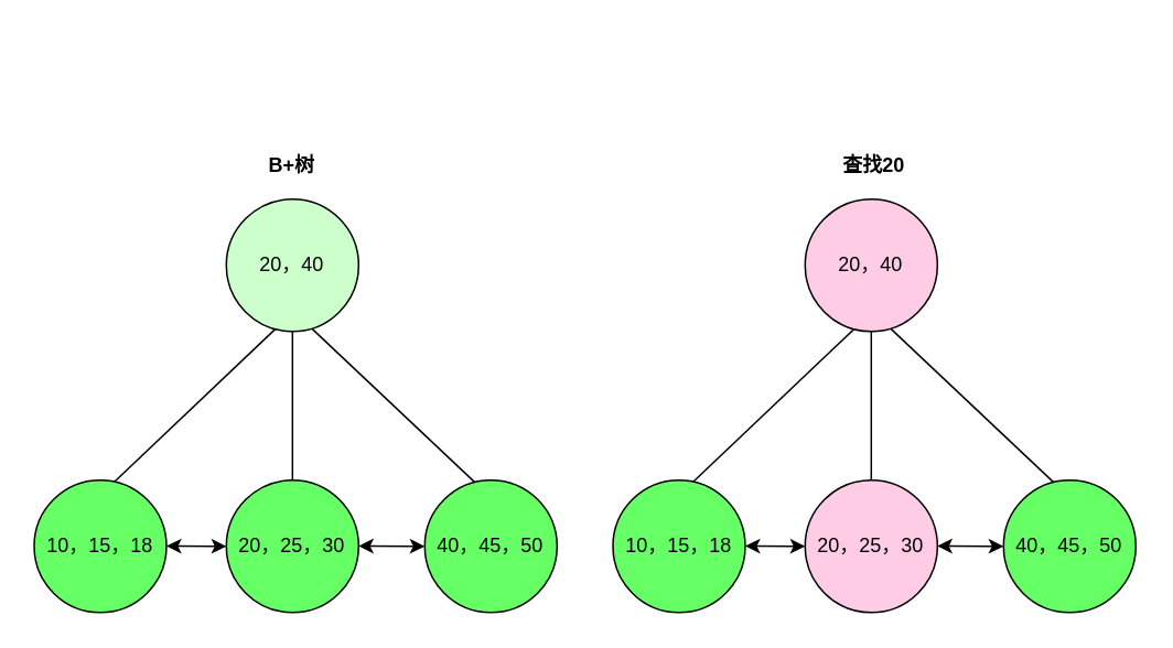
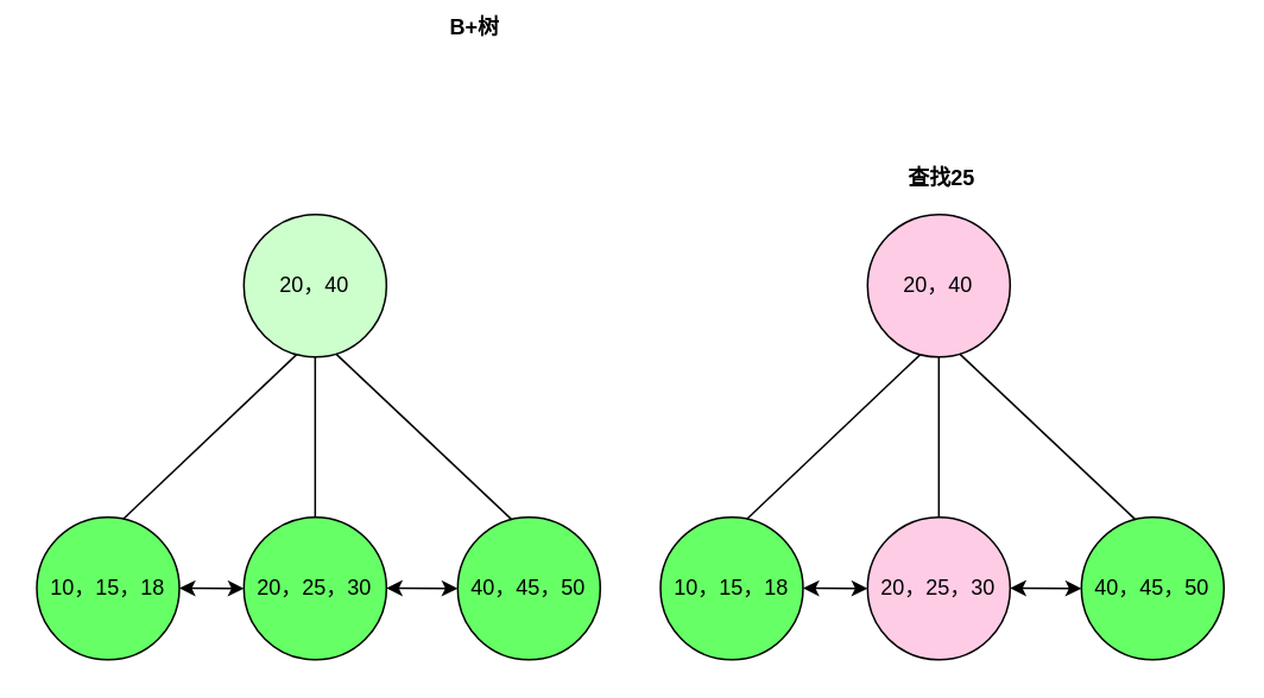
  <mxCell id="0" />
  <mxCell id="1" parent="0" />
  <mxCell id="2" style="edgeStyle=orthogonalEdgeStyle;rounded=0;orthogonalLoop=1;jettySize=auto;html=1;exitX=0.5;exitY=1;exitDx=0;exitDy=0;" parent="1" edge="1"><mxGeometry relative="1" as="geometry"><mxPoint x="195.75" y="20" as="sourcePoint" /><mxPoint x="195.75" y="20" as="targetPoint" /></mxGeometry></mxCell>
- <mxCell id="3" value="&lt;b&gt;B+树&lt;/b&gt;" style="text;strokeColor=none;align=center;fillColor=none;html=1;verticalAlign=middle;whiteSpace=wrap;rounded=0;" parent="1" vertex="1"><mxGeometry x="156.21" y="90" width="40" height="20" as="geometry" /></mxCell>
- <mxCell id="4" value="&lt;b&gt;查找20&lt;/b&gt;" style="text;strokeColor=none;align=center;fillColor=none;html=1;verticalAlign=middle;whiteSpace=wrap;rounded=0;" parent="1" vertex="1"><mxGeometry x="503.1" y="90" width="50" height="20" as="geometry" /></mxCell>
+ <mxCell id="3" value="&lt;b&gt;B+树&lt;/b&gt;" style="text;strokeColor=none;align=center;fillColor=none;html=1;verticalAlign=middle;whiteSpace=wrap;rounded=0;" parent="1" vertex="1"><mxGeometry x="246.21" y="5" width="40" height="20" as="geometry" /></mxCell>
+ <mxCell id="4" value="&lt;b&gt;查找25&lt;/b&gt;" style="text;strokeColor=none;align=center;fillColor=none;html=1;verticalAlign=middle;whiteSpace=wrap;rounded=0;" parent="1" vertex="1"><mxGeometry x="503.1" y="90" width="50" height="20" as="geometry" /></mxCell>
  <mxCell id="5" value="" style="group" vertex="1" connectable="0" parent="1"><mxGeometry x="20" y="120" width="316.21" height="250" as="geometry" /></mxCell>
  <mxCell id="6" value="20，40" style="ellipse;whiteSpace=wrap;html=1;aspect=fixed;fillColor=#CCFFCC;" parent="5" vertex="1"><mxGeometry x="116.21" width="80" height="80" as="geometry" /></mxCell>
  <mxCell id="7" value="10，15，18" style="ellipse;whiteSpace=wrap;html=1;aspect=fixed;fillColor=#66FF66;" parent="5" vertex="1"><mxGeometry y="170" width="80" height="80" as="geometry" /></mxCell>
  <mxCell id="8" value="20，25，30" style="ellipse;whiteSpace=wrap;html=1;aspect=fixed;fillColor=#66FF66;" parent="5" vertex="1"><mxGeometry x="116.21" y="170" width="80" height="80" as="geometry" /></mxCell>
  <mxCell id="9" value="" style="endArrow=none;html=1;rounded=0;entryX=0.37;entryY=0.982;entryDx=0;entryDy=0;entryPerimeter=0;exitX=0.604;exitY=0.015;exitDx=0;exitDy=0;exitPerimeter=0;" parent="5" source="7" target="6" edge="1"><mxGeometry width="50" height="50" relative="1" as="geometry"><mxPoint x="28.62" y="170" as="sourcePoint" /><mxPoint x="76.62" y="78" as="targetPoint" /></mxGeometry></mxCell>
  <mxCell id="10" value="" style="endArrow=none;html=1;rounded=0;exitX=0.5;exitY=0;exitDx=0;exitDy=0;entryX=0.5;entryY=1;entryDx=0;entryDy=0;" parent="5" source="8" target="6" edge="1"><mxGeometry width="50" height="50" relative="1" as="geometry"><mxPoint x="148.62" y="169" as="sourcePoint" /><mxPoint x="98.62" y="80" as="targetPoint" /></mxGeometry></mxCell>
  <mxCell id="11" value="" style="endArrow=classic;startArrow=classic;html=1;rounded=0;exitX=1;exitY=0.5;exitDx=0;exitDy=0;" parent="5" edge="1"><mxGeometry width="50" height="50" relative="1" as="geometry"><mxPoint x="80.0" y="209.83" as="sourcePoint" /><mxPoint x="116.21" y="210" as="targetPoint" /></mxGeometry></mxCell>
  <mxCell id="12" value="40，45，50" style="ellipse;whiteSpace=wrap;html=1;aspect=fixed;fillColor=#66FF66;" parent="5" vertex="1"><mxGeometry x="236.21" y="170" width="80" height="80" as="geometry" /></mxCell>
  <mxCell id="13" value="" style="endArrow=none;html=1;rounded=0;entryX=0.646;entryY=0.978;entryDx=0;entryDy=0;entryPerimeter=0;exitX=0.378;exitY=0.016;exitDx=0;exitDy=0;exitPerimeter=0;" parent="5" source="12" target="6" edge="1"><mxGeometry width="50" height="50" relative="1" as="geometry"><mxPoint x="266.21" y="170" as="sourcePoint" /><mxPoint x="169.91" y="60" as="targetPoint" /></mxGeometry></mxCell>
  <mxCell id="14" value="" style="endArrow=classic;startArrow=classic;html=1;rounded=0;exitX=1;exitY=0.5;exitDx=0;exitDy=0;entryX=0;entryY=0.5;entryDx=0;entryDy=0;" parent="5" target="12" edge="1"><mxGeometry width="50" height="50" relative="1" as="geometry"><mxPoint x="196.21" y="209.83" as="sourcePoint" /><mxPoint x="232.42" y="210" as="targetPoint" /></mxGeometry></mxCell>
  <mxCell id="15" value="" style="group" vertex="1" connectable="0" parent="1"><mxGeometry x="370" y="120" width="316.21" height="250" as="geometry" /></mxCell>
  <mxCell id="16" value="20，40" style="ellipse;whiteSpace=wrap;html=1;aspect=fixed;fillColor=#FFCCE6;" vertex="1" parent="15"><mxGeometry x="116.21" width="80" height="80" as="geometry" /></mxCell>
  <mxCell id="17" value="10，15，18" style="ellipse;whiteSpace=wrap;html=1;aspect=fixed;fillColor=#66FF66;" vertex="1" parent="15"><mxGeometry y="170" width="80" height="80" as="geometry" /></mxCell>
  <mxCell id="18" value="20，25，30" style="ellipse;whiteSpace=wrap;html=1;aspect=fixed;fillColor=#FFCCE6;" vertex="1" parent="15"><mxGeometry x="116.21" y="170" width="80" height="80" as="geometry" /></mxCell>
  <mxCell id="19" value="" style="endArrow=none;html=1;rounded=0;entryX=0.37;entryY=0.982;entryDx=0;entryDy=0;entryPerimeter=0;exitX=0.604;exitY=0.015;exitDx=0;exitDy=0;exitPerimeter=0;" edge="1" parent="15" source="17" target="16"><mxGeometry width="50" height="50" relative="1" as="geometry"><mxPoint x="28.62" y="170" as="sourcePoint" /><mxPoint x="76.62" y="78" as="targetPoint" /></mxGeometry></mxCell>
  <mxCell id="20" value="" style="endArrow=none;html=1;rounded=0;exitX=0.5;exitY=0;exitDx=0;exitDy=0;entryX=0.5;entryY=1;entryDx=0;entryDy=0;" edge="1" parent="15" source="18" target="16"><mxGeometry width="50" height="50" relative="1" as="geometry"><mxPoint x="148.62" y="169" as="sourcePoint" /><mxPoint x="98.62" y="80" as="targetPoint" /></mxGeometry></mxCell>
  <mxCell id="21" value="" style="endArrow=classic;startArrow=classic;html=1;rounded=0;exitX=1;exitY=0.5;exitDx=0;exitDy=0;" edge="1" parent="15"><mxGeometry width="50" height="50" relative="1" as="geometry"><mxPoint x="80.0" y="209.83" as="sourcePoint" /><mxPoint x="116.21" y="210" as="targetPoint" /></mxGeometry></mxCell>
  <mxCell id="22" value="40，45，50" style="ellipse;whiteSpace=wrap;html=1;aspect=fixed;fillColor=#66FF66;" vertex="1" parent="15"><mxGeometry x="236.21" y="170" width="80" height="80" as="geometry" /></mxCell>
  <mxCell id="23" value="" style="endArrow=none;html=1;rounded=0;entryX=0.646;entryY=0.978;entryDx=0;entryDy=0;entryPerimeter=0;exitX=0.378;exitY=0.016;exitDx=0;exitDy=0;exitPerimeter=0;" edge="1" parent="15" source="22" target="16"><mxGeometry width="50" height="50" relative="1" as="geometry"><mxPoint x="266.21" y="170" as="sourcePoint" /><mxPoint x="169.91" y="60" as="targetPoint" /></mxGeometry></mxCell>
  <mxCell id="24" value="" style="endArrow=classic;startArrow=classic;html=1;rounded=0;exitX=1;exitY=0.5;exitDx=0;exitDy=0;entryX=0;entryY=0.5;entryDx=0;entryDy=0;" edge="1" parent="15" target="22"><mxGeometry width="50" height="50" relative="1" as="geometry"><mxPoint x="196.21" y="209.83" as="sourcePoint" /><mxPoint x="232.42" y="210" as="targetPoint" /></mxGeometry></mxCell>
